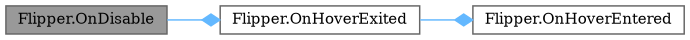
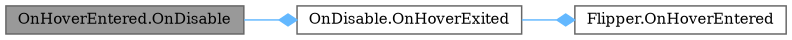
  digraph {
    fontname="DejaVu Serif"
    rankdir=LR
    node [color=grey40 fillcolor=white fontname="DejaVu Serif" fontsize=10 shape=box style=filled]
    edge [arrowhead=diamond color=steelblue1 fontname="DejaVu Serif" fontsize=10 labelfontname=Helvetica labelfontsize=10 style=solid]
-   n1 [color=gray40 fillcolor=grey60 fontcolor=black height=0.2 label="Flipper.OnDisable" width=0.4]
-   n2 [height=0.2 label="Flipper.OnHoverExited" width=0.4]
+   n1 [color=gray40 fillcolor=grey60 fontcolor=black height=0.2 label="OnHoverEntered.OnDisable" width=0.4]
+   n2 [height=0.2 label="OnDisable.OnHoverExited" width=0.4]
    n3 [height=0.2 label="Flipper.OnHoverEntered" width=0.4]
    n1 -> n2
    n2 -> n3
  }
